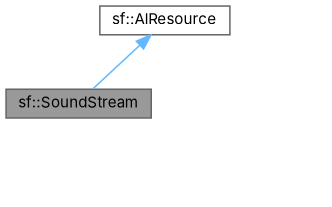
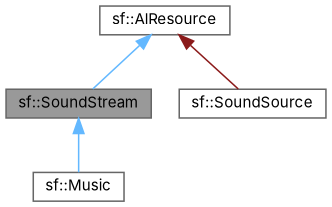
  digraph {
    fontname=Inter
    node [color=gray40 fillcolor=white fontname=Inter fontsize=10 shape=box style=filled]
    edge [color=steelblue1 dir=back fontname=Inter fontsize=10 labelfontname=Helvetica labelfontsize=10 style=solid]
    n1 [fillcolor=grey60 fontcolor=black height=0.2 label="sf::SoundStream" width=0.4]
+   n2 [height=0.2 label="sf::Music" width=0.4]
+   n3 [height=0.2 label="sf::SoundSource" width=0.4]
    n4 [height=0.2 label="sf::AlResource" width=0.4]
+   n1 -> n2
    n4 -> n1
+   n4 -> n3 [color=firebrick4]
  }
